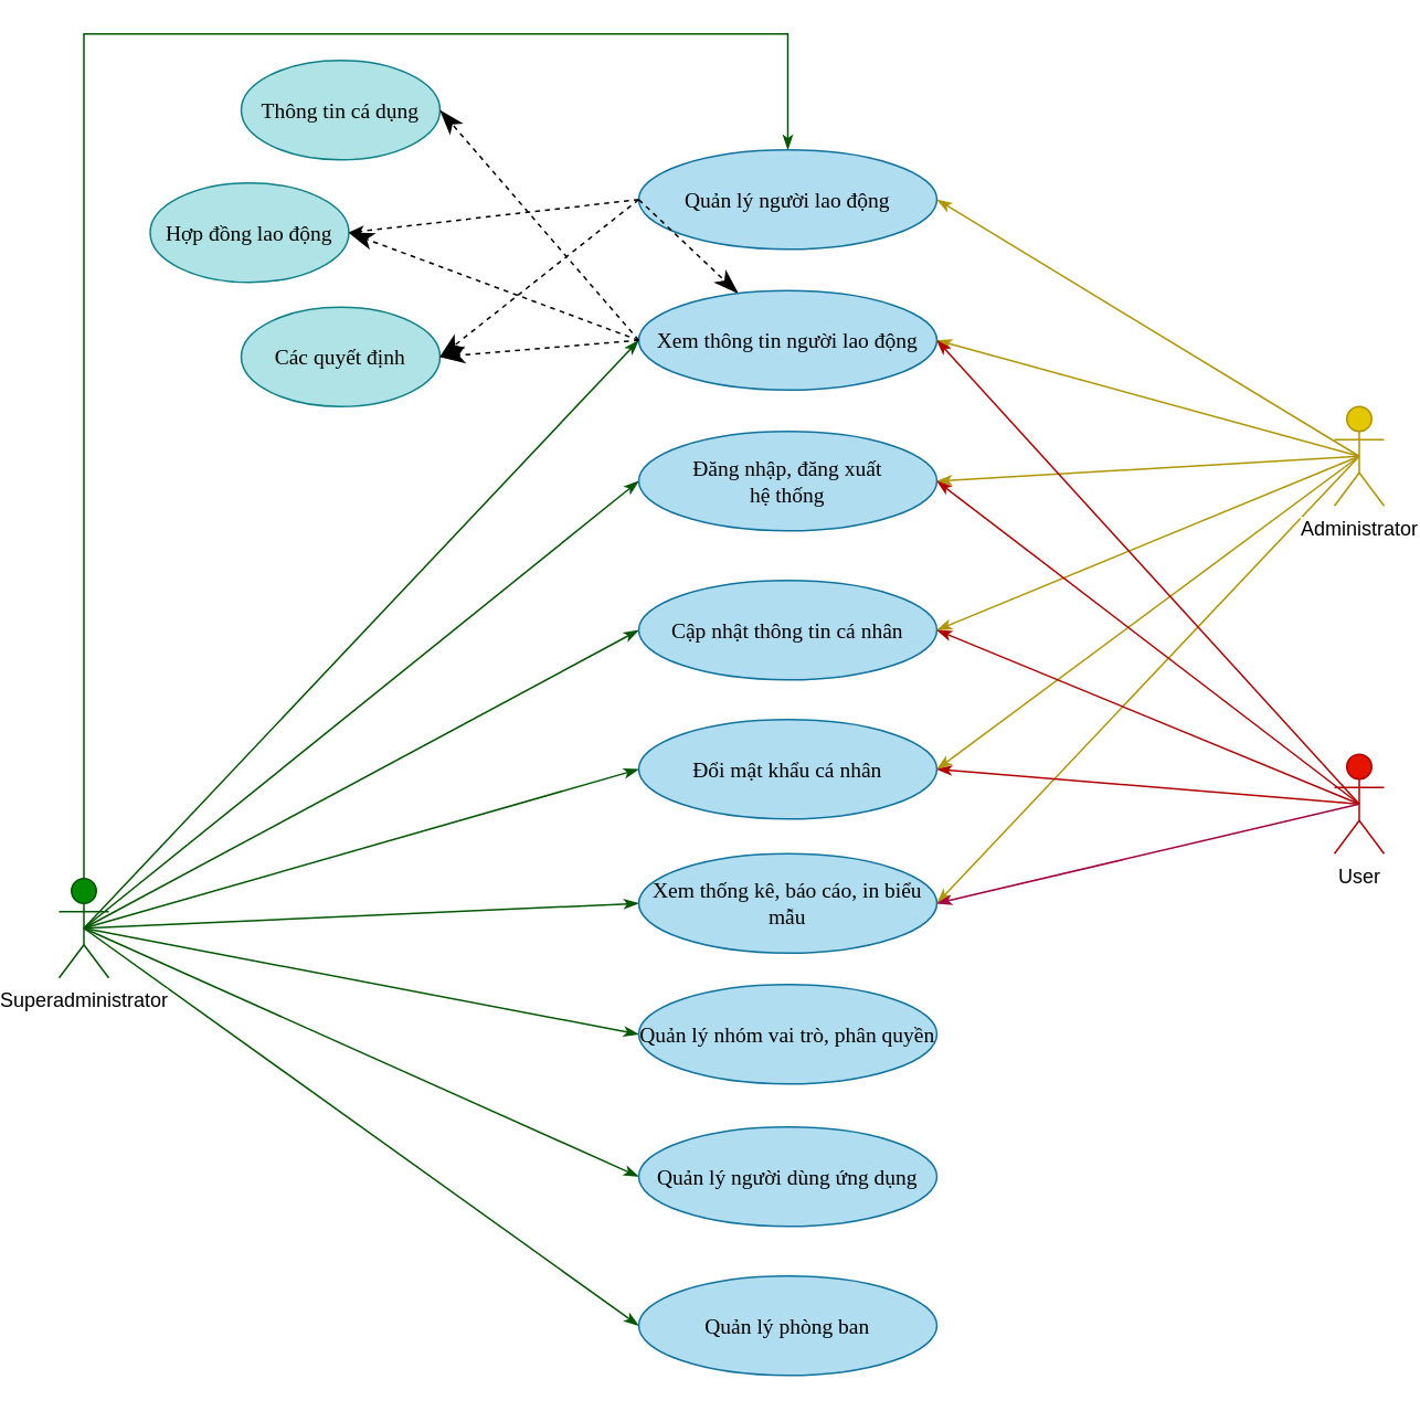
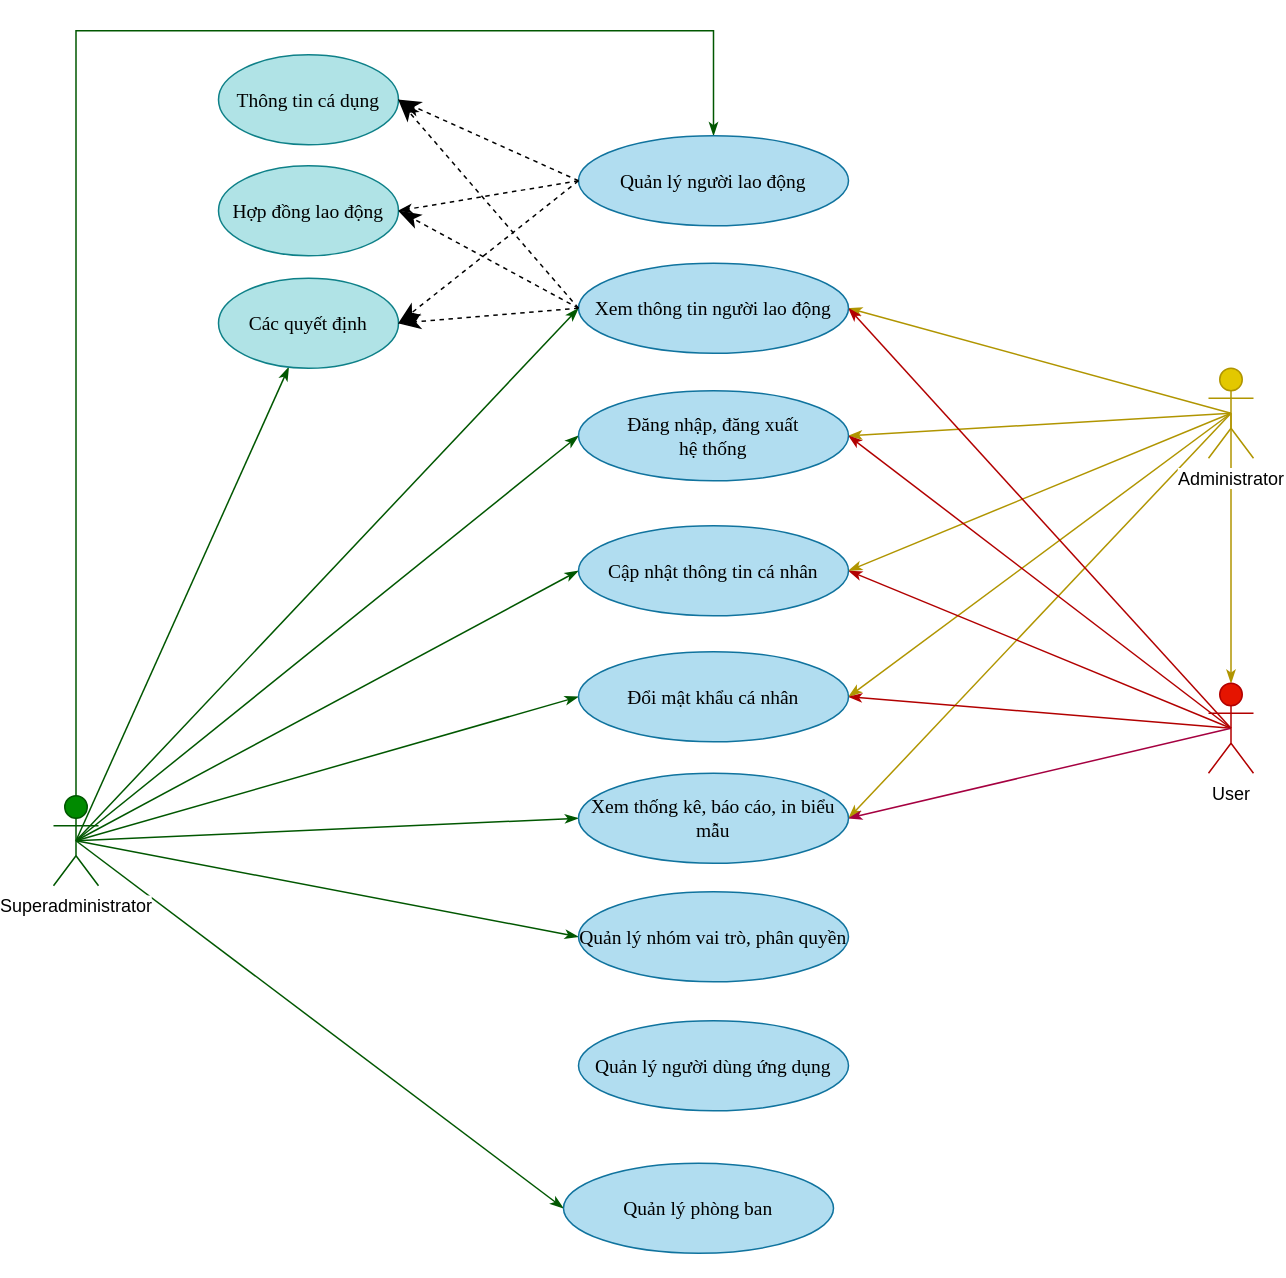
  <mxCell id="0" />
  <mxCell id="1" parent="0" />
  <mxCell id="2" style="orthogonalLoop=1;jettySize=auto;html=1;exitX=0.5;exitY=0.5;exitDx=0;exitDy=0;exitPerimeter=0;entryX=0;entryY=0.5;entryDx=0;entryDy=0;elbow=vertical;strokeWidth=1;fillColor=#008a00;strokeColor=#005700;rounded=0;endArrow=classicThin;endFill=1;startArrow=none;startFill=0;" edge="1" parent="1" source="11" target="26"><mxGeometry relative="1" as="geometry" /></mxCell>
  <mxCell id="3" style="orthogonalLoop=1;jettySize=auto;html=1;exitX=0.5;exitY=0.5;exitDx=0;exitDy=0;exitPerimeter=0;entryX=0;entryY=0.5;entryDx=0;entryDy=0;strokeWidth=1;fillColor=#008a00;strokeColor=#005700;rounded=0;endArrow=classicThin;endFill=1;startArrow=none;startFill=0;" edge="1" parent="1" source="11" target="28"><mxGeometry relative="1" as="geometry" /></mxCell>
  <mxCell id="4" style="orthogonalLoop=1;jettySize=auto;html=1;exitX=0.5;exitY=0.5;exitDx=0;exitDy=0;exitPerimeter=0;entryX=0;entryY=0.5;entryDx=0;entryDy=0;strokeWidth=1;fillColor=#008a00;strokeColor=#005700;rounded=0;endArrow=classicThin;endFill=1;startArrow=none;startFill=0;" edge="1" parent="1" source="11" target="27"><mxGeometry relative="1" as="geometry" /></mxCell>
- <mxCell id="5" style="edgeStyle=none;orthogonalLoop=1;jettySize=auto;html=1;exitX=0.5;exitY=0.5;exitDx=0;exitDy=0;exitPerimeter=0;entryX=0;entryY=0.5;entryDx=0;entryDy=0;strokeWidth=1;fillColor=#008a00;strokeColor=#005700;rounded=0;endArrow=classicThin;endFill=1;startArrow=none;startFill=0;" edge="1" parent="1" source="11" target="29"><mxGeometry relative="1" as="geometry" /></mxCell>
+ <mxCell id="5" style="edgeStyle=none;orthogonalLoop=1;jettySize=auto;html=1;exitX=0.5;exitY=0.5;exitDx=0;exitDy=0;exitPerimeter=0;strokeWidth=1;fillColor=#008a00;strokeColor=#005700;rounded=0;endArrow=classicThin;endFill=1;startArrow=none;startFill=0;" edge="1" parent="1" source="11" target="36"><mxGeometry relative="1" as="geometry" /></mxCell>
  <mxCell id="6" style="edgeStyle=none;orthogonalLoop=1;jettySize=auto;html=1;exitX=0.5;exitY=0.5;exitDx=0;exitDy=0;exitPerimeter=0;entryX=0;entryY=0.5;entryDx=0;entryDy=0;strokeWidth=1;fillColor=#008a00;strokeColor=#005700;rounded=0;endArrow=classicThin;endFill=1;startArrow=none;startFill=0;" edge="1" parent="1" source="11" target="25"><mxGeometry relative="1" as="geometry" /></mxCell>
  <mxCell id="7" style="edgeStyle=none;orthogonalLoop=1;jettySize=auto;html=1;exitX=0.5;exitY=0.5;exitDx=0;exitDy=0;exitPerimeter=0;endArrow=classicThin;endFill=1;strokeWidth=1;entryX=0;entryY=0.5;entryDx=0;entryDy=0;fillColor=#008a00;strokeColor=#005700;rounded=0;startArrow=none;startFill=0;" edge="1" parent="1" source="11" target="38"><mxGeometry relative="1" as="geometry"><mxPoint x="360" y="190" as="targetPoint" /></mxGeometry></mxCell>
  <mxCell id="8" style="edgeStyle=orthogonalEdgeStyle;rounded=0;orthogonalLoop=1;jettySize=auto;html=1;exitX=0.5;exitY=0;exitDx=0;exitDy=0;exitPerimeter=0;endArrow=classicThin;endFill=1;strokeWidth=1;entryX=0.5;entryY=0;entryDx=0;entryDy=0;fillColor=#008a00;strokeColor=#005700;startArrow=none;startFill=0;" edge="1" parent="1" source="11" target="31"><mxGeometry relative="1" as="geometry"><mxPoint x="500" as="targetPoint" y="50" /><Array as="points"><mxPoint x="35" y="20" /><mxPoint x="460" y="20" /></Array></mxGeometry></mxCell>
  <mxCell id="9" style="edgeStyle=none;orthogonalLoop=1;jettySize=auto;html=1;exitX=0.5;exitY=0.5;exitDx=0;exitDy=0;exitPerimeter=0;entryX=0;entryY=0.5;entryDx=0;entryDy=0;endArrow=classicThin;endFill=1;strokeWidth=1;fillColor=#008a00;strokeColor=#005700;rounded=0;startArrow=none;startFill=0;" edge="1" parent="1" source="11" target="41"><mxGeometry relative="1" as="geometry" /></mxCell>
  <mxCell id="10" style="edgeStyle=none;orthogonalLoop=1;jettySize=auto;html=1;exitX=0.5;exitY=0.5;exitDx=0;exitDy=0;exitPerimeter=0;entryX=0;entryY=0.5;entryDx=0;entryDy=0;endArrow=classicThin;endFill=1;strokeWidth=1;fillColor=#008a00;strokeColor=#005700;rounded=0;startArrow=none;startFill=0;" edge="1" parent="1" source="11" target="42"><mxGeometry relative="1" as="geometry" /></mxCell>
  <mxCell id="11" value="&lt;font color=&quot;#000000&quot;&gt;Superadministrator&lt;/font&gt;" style="shape=umlActor;verticalLabelPosition=bottom;labelBackgroundColor=#ffffff;verticalAlign=top;html=1;fillColor=#008a00;strokeColor=#005700;fontColor=#ffffff;labelBorderColor=none;" vertex="1" parent="1"><mxGeometry x="20" y="530" width="30" height="60" as="geometry" /></mxCell>
  <mxCell id="12" style="rounded=0;orthogonalLoop=1;jettySize=auto;elbow=vertical;html=1;exitX=0.5;exitY=0.5;exitDx=0;exitDy=0;exitPerimeter=0;entryX=1;entryY=0.5;entryDx=0;entryDy=0;fillColor=#e3c800;strokeColor=#B09500;strokeWidth=1;endArrow=classicThin;endFill=1;startArrow=none;startFill=0;" edge="1" parent="1" source="18" target="26"><mxGeometry relative="1" as="geometry" /></mxCell>
  <mxCell id="13" style="rounded=0;orthogonalLoop=1;jettySize=auto;elbow=vertical;html=1;exitX=0.5;exitY=0.5;exitDx=0;exitDy=0;exitPerimeter=0;entryX=1;entryY=0.5;entryDx=0;entryDy=0;fillColor=#e3c800;strokeColor=#B09500;strokeWidth=1;endArrow=classicThin;endFill=1;startArrow=none;startFill=0;" edge="1" parent="1" source="18" target="28"><mxGeometry relative="1" as="geometry" /></mxCell>
  <mxCell id="14" style="rounded=0;orthogonalLoop=1;jettySize=auto;elbow=vertical;html=1;exitX=0.5;exitY=0.5;exitDx=0;exitDy=0;exitPerimeter=0;entryX=1;entryY=0.5;entryDx=0;entryDy=0;fillColor=#e3c800;strokeColor=#B09500;strokeWidth=1;endArrow=classicThin;endFill=1;startArrow=none;startFill=0;" edge="1" parent="1" source="18" target="27"><mxGeometry relative="1" as="geometry" /></mxCell>
  <mxCell id="15" style="edgeStyle=none;rounded=0;orthogonalLoop=1;jettySize=auto;html=1;exitX=0.5;exitY=0.5;exitDx=0;exitDy=0;exitPerimeter=0;entryX=1;entryY=0.5;entryDx=0;entryDy=0;endArrow=classicThin;endFill=1;strokeWidth=1;fillColor=#e3c800;strokeColor=#B09500;startArrow=none;startFill=0;" edge="1" parent="1" source="18" target="38"><mxGeometry relative="1" as="geometry" /></mxCell>
- <mxCell id="16" style="edgeStyle=none;rounded=0;orthogonalLoop=1;jettySize=auto;html=1;exitX=0.5;exitY=0.5;exitDx=0;exitDy=0;exitPerimeter=0;entryX=1;entryY=0.5;entryDx=0;entryDy=0;endArrow=classicThin;endFill=1;strokeWidth=1;fillColor=#e3c800;strokeColor=#B09500;startArrow=none;startFill=0;" edge="1" parent="1" source="18" target="31"><mxGeometry relative="1" as="geometry" /></mxCell>
+ <mxCell id="16" style="edgeStyle=none;rounded=0;orthogonalLoop=1;jettySize=auto;html=1;exitX=0.5;exitY=0.5;exitDx=0;exitDy=0;exitPerimeter=0;endArrow=classicThin;endFill=1;strokeWidth=1;fillColor=#e3c800;strokeColor=#B09500;startArrow=none;startFill=0;" edge="1" parent="1" source="18" target="24"><mxGeometry relative="1" as="geometry" /></mxCell>
  <mxCell id="17" style="edgeStyle=none;rounded=0;orthogonalLoop=1;jettySize=auto;html=1;exitX=0.5;exitY=0.5;exitDx=0;exitDy=0;exitPerimeter=0;entryX=1;entryY=0.5;entryDx=0;entryDy=0;endArrow=classicThin;endFill=1;strokeWidth=1;fillColor=#e3c800;strokeColor=#B09500;startArrow=none;startFill=0;" edge="1" parent="1" source="18" target="42"><mxGeometry relative="1" as="geometry" /></mxCell>
  <mxCell id="18" value="&lt;font color=&quot;#000000&quot;&gt;Administrator&lt;/font&gt;" style="shape=umlActor;verticalLabelPosition=bottom;labelBackgroundColor=#ffffff;verticalAlign=top;html=1;fillColor=#e3c800;strokeColor=#B09500;fontColor=#ffffff;" vertex="1" parent="1"><mxGeometry x="790" y="245" width="30" height="60" as="geometry" /></mxCell>
  <mxCell id="19" style="edgeStyle=none;rounded=0;orthogonalLoop=1;jettySize=auto;html=1;exitX=0.5;exitY=0.5;exitDx=0;exitDy=0;exitPerimeter=0;fillColor=#e51400;strokeColor=#B20000;strokeWidth=1;entryX=1;entryY=0.5;entryDx=0;entryDy=0;endArrow=classicThin;endFill=1;startArrow=none;startFill=0;" edge="1" parent="1" source="24" target="26"><mxGeometry relative="1" as="geometry"><mxPoint x="530" y="290" as="targetPoint" /></mxGeometry></mxCell>
  <mxCell id="20" style="edgeStyle=none;rounded=0;orthogonalLoop=1;jettySize=auto;html=1;exitX=0.5;exitY=0.5;exitDx=0;exitDy=0;exitPerimeter=0;entryX=1;entryY=0.5;entryDx=0;entryDy=0;fillColor=#e51400;strokeColor=#B20000;strokeWidth=1;endArrow=classicThin;endFill=1;startArrow=none;startFill=0;" edge="1" parent="1" source="24" target="28"><mxGeometry relative="1" as="geometry" /></mxCell>
  <mxCell id="21" style="edgeStyle=none;rounded=0;orthogonalLoop=1;jettySize=auto;html=1;exitX=0.5;exitY=0.5;exitDx=0;exitDy=0;exitPerimeter=0;entryX=1;entryY=0.5;entryDx=0;entryDy=0;fillColor=#e51400;strokeColor=#B20000;strokeWidth=1;endArrow=classicThin;endFill=1;startArrow=none;startFill=0;" edge="1" parent="1" source="24" target="27"><mxGeometry relative="1" as="geometry" /></mxCell>
  <mxCell id="22" style="rounded=0;orthogonalLoop=1;jettySize=auto;html=1;exitX=0.5;exitY=0.5;exitDx=0;exitDy=0;exitPerimeter=0;endArrow=classicThin;endFill=1;strokeWidth=1;entryX=1;entryY=0.5;entryDx=0;entryDy=0;fillColor=#e51400;strokeColor=#B20000;startArrow=none;startFill=0;" edge="1" parent="1" source="24" target="38"><mxGeometry relative="1" as="geometry"><mxPoint x="590" y="230" as="targetPoint" /></mxGeometry></mxCell>
  <mxCell id="23" style="edgeStyle=none;rounded=0;orthogonalLoop=1;jettySize=auto;html=1;exitX=0.5;exitY=0.5;exitDx=0;exitDy=0;exitPerimeter=0;entryX=1;entryY=0.5;entryDx=0;entryDy=0;endArrow=classicThin;endFill=1;strokeWidth=1;fillColor=#d80073;strokeColor=#A50040;startArrow=none;startFill=0;" edge="1" parent="1" source="24" target="42"><mxGeometry relative="1" as="geometry" /></mxCell>
  <mxCell id="24" value="&lt;font color=&quot;#000000&quot;&gt;User&lt;/font&gt;" style="shape=umlActor;verticalLabelPosition=bottom;labelBackgroundColor=#ffffff;verticalAlign=top;html=1;fillColor=#e51400;strokeColor=#B20000;fontColor=#ffffff;" vertex="1" parent="1"><mxGeometry x="790" y="455" width="30" height="60" as="geometry" /></mxCell>
  <mxCell id="25" value="Quản lý nhóm vai trò, phân quyền" style="ellipse;whiteSpace=wrap;html=1;fillColor=#b1ddf0;strokeColor=#10739e;fontSize=13;fontFamily=Times New Roman;" vertex="1" parent="1"><mxGeometry x="370" y="594" width="180" height="60" as="geometry" /></mxCell>
  <mxCell id="26" value="Đăng nhập, đăng xuất &lt;br style=&quot;font-size: 13px;&quot;&gt;hệ thống" style="ellipse;whiteSpace=wrap;html=1;fillColor=#b1ddf0;strokeColor=#10739e;fontSize=13;fontFamily=Times New Roman;" vertex="1" parent="1"><mxGeometry x="370" y="260" width="180" height="60" as="geometry" /></mxCell>
  <mxCell id="27" value="Đổi mật khẩu cá nhân" style="ellipse;whiteSpace=wrap;html=1;fillColor=#b1ddf0;strokeColor=#10739e;fontSize=13;fontFamily=Times New Roman;" vertex="1" parent="1"><mxGeometry x="370" y="434" width="180" height="60" as="geometry" /></mxCell>
  <mxCell id="28" value="Cập nhật thông tin cá nhân" style="ellipse;whiteSpace=wrap;html=1;fillColor=#b1ddf0;strokeColor=#10739e;fontSize=13;fontFamily=Times New Roman;" vertex="1" parent="1"><mxGeometry x="370" y="350" width="180" height="60" as="geometry" /></mxCell>
  <mxCell id="29" value="Quản lý người dùng ứng dụng" style="ellipse;whiteSpace=wrap;html=1;fillColor=#b1ddf0;strokeColor=#10739e;fontFamily=Times New Roman;fontSize=13;" vertex="1" parent="1"><mxGeometry x="370" y="680" width="180" height="60" as="geometry" /></mxCell>
  <mxCell id="30" style="edgeStyle=none;rounded=0;orthogonalLoop=1;jettySize=auto;html=1;exitX=0;exitY=0.5;exitDx=0;exitDy=0;entryX=1;entryY=0.5;entryDx=0;entryDy=0;endArrow=classicThin;endFill=1;strokeWidth=1;dashed=1;" edge="1" parent="1" source="31" target="33"><mxGeometry relative="1" as="geometry" /></mxCell>
  <mxCell id="31" value="Quản lý người lao động" style="ellipse;whiteSpace=wrap;html=1;fillColor=#b1ddf0;strokeColor=#10739e;fontSize=13;fontFamily=Times New Roman;" vertex="1" parent="1"><mxGeometry x="370" y="90" width="180" height="60" as="geometry" /></mxCell>
  <mxCell id="32" value="&lt;font style=&quot;font-size: 13px&quot;&gt;Thông tin cá dụng&lt;/font&gt;" style="ellipse;whiteSpace=wrap;html=1;fillColor=#b0e3e6;strokeColor=#0e8088;fontFamily=Times New Roman;fontSize=13;" vertex="1" parent="1"><mxGeometry x="130" y="36" width="120" height="60" as="geometry" /></mxCell>
- <mxCell id="33" value="Hợp đồng lao động" style="ellipse;whiteSpace=wrap;html=1;fillColor=#b0e3e6;strokeColor=#0e8088;fontSize=13;fontFamily=Times New Roman;" vertex="1" parent="1"><mxGeometry x="75" y="110" width="120" height="60" as="geometry" /></mxCell>
- <mxCell id="34" value="" style="endArrow=classicThin;endSize=12;dashed=1;html=1;strokeWidth=1;exitX=0;exitY=0.5;exitDx=0;exitDy=0;endFill=1;" edge="1" parent="1" source="31" target="38"><mxGeometry width="160" relative="1" as="geometry"><mxPoint x="-15" y="229.5" as="sourcePoint" /><mxPoint x="145" y="229.5" as="targetPoint" /></mxGeometry></mxCell>
+ <mxCell id="33" value="Hợp đồng lao động" style="ellipse;whiteSpace=wrap;html=1;fillColor=#b0e3e6;strokeColor=#0e8088;fontSize=13;fontFamily=Times New Roman;" vertex="1" parent="1"><mxGeometry x="130" y="110" width="120" height="60" as="geometry" /></mxCell>
+ <mxCell id="34" value="" style="endArrow=classicThin;endSize=12;dashed=1;html=1;strokeWidth=1;exitX=0;exitY=0.5;exitDx=0;exitDy=0;entryX=1;entryY=0.5;entryDx=0;entryDy=0;endFill=1;" edge="1" parent="1" source="31" target="32"><mxGeometry width="160" relative="1" as="geometry"><mxPoint x="-15" y="229.5" as="sourcePoint" /><mxPoint x="145" y="229.5" as="targetPoint" /></mxGeometry></mxCell>
  <mxCell id="35" value="" style="endArrow=classicThin;endSize=12;dashed=1;html=1;strokeWidth=1;entryX=1;entryY=0.5;entryDx=0;entryDy=0;endFill=1;exitX=0;exitY=0.5;exitDx=0;exitDy=0;" edge="1" parent="1" source="38" target="33"><mxGeometry width="160" relative="1" as="geometry"><mxPoint x="360" y="190" as="sourcePoint" /><mxPoint x="310" y="220" as="targetPoint" /></mxGeometry></mxCell>
  <mxCell id="36" value="Các quyết định" style="ellipse;whiteSpace=wrap;html=1;fillColor=#b0e3e6;strokeColor=#0e8088;fontSize=13;fontFamily=Times New Roman;" vertex="1" parent="1"><mxGeometry x="130" y="185" width="120" height="60" as="geometry" /></mxCell>
  <mxCell id="37" value="" style="endArrow=classicThin;endSize=12;dashed=1;html=1;strokeWidth=1;exitX=0;exitY=0.5;exitDx=0;exitDy=0;entryX=1;entryY=0.5;entryDx=0;entryDy=0;endFill=1;" edge="1" parent="1" source="31" target="36"><mxGeometry width="160" relative="1" as="geometry"><mxPoint x="380" y="210" as="sourcePoint" /><mxPoint x="290" y="220" as="targetPoint" /></mxGeometry></mxCell>
  <mxCell id="38" value="Xem thông tin người lao động" style="ellipse;whiteSpace=wrap;html=1;fillColor=#b1ddf0;strokeColor=#10739e;fontSize=13;fontFamily=Times New Roman;" vertex="1" parent="1"><mxGeometry x="370" y="175" width="180" height="60" as="geometry" /></mxCell>
  <mxCell id="39" value="" style="endArrow=classicThin;endSize=12;dashed=1;html=1;strokeWidth=1;exitX=0;exitY=0.5;exitDx=0;exitDy=0;entryX=1;entryY=0.5;entryDx=0;entryDy=0;endFill=1;" edge="1" parent="1" source="38" target="32"><mxGeometry width="160" relative="1" as="geometry"><mxPoint x="370" y="200" as="sourcePoint" /><mxPoint x="210" y="100" as="targetPoint" /></mxGeometry></mxCell>
  <mxCell id="40" value="" style="endArrow=classicThin;endSize=12;dashed=1;html=1;strokeWidth=1;exitX=0;exitY=0.5;exitDx=0;exitDy=0;entryX=1;entryY=0.5;entryDx=0;entryDy=0;endFill=1;" edge="1" parent="1" source="38" target="36"><mxGeometry width="160" relative="1" as="geometry"><mxPoint x="380" y="120" as="sourcePoint" /><mxPoint x="290" y="260" as="targetPoint" /></mxGeometry></mxCell>
- <mxCell id="41" value="Quản lý phòng ban" style="ellipse;whiteSpace=wrap;html=1;fillColor=#b1ddf0;strokeColor=#10739e;fontFamily=Times New Roman;fontSize=13;" vertex="1" parent="1"><mxGeometry x="370" y="770" width="180" height="60" as="geometry" /></mxCell>
+ <mxCell id="41" value="Quản lý phòng ban" style="ellipse;whiteSpace=wrap;html=1;fillColor=#b1ddf0;strokeColor=#10739e;fontFamily=Times New Roman;fontSize=13;" vertex="1" parent="1"><mxGeometry x="360" y="775" width="180" height="60" as="geometry" /></mxCell>
  <mxCell id="42" value="Xem thống kê, báo cáo, in biểu mẫu" style="ellipse;whiteSpace=wrap;html=1;fillColor=#b1ddf0;strokeColor=#10739e;fontSize=13;fontFamily=Times New Roman;" vertex="1" parent="1"><mxGeometry x="370" y="515" width="180" height="60" as="geometry" /></mxCell>
